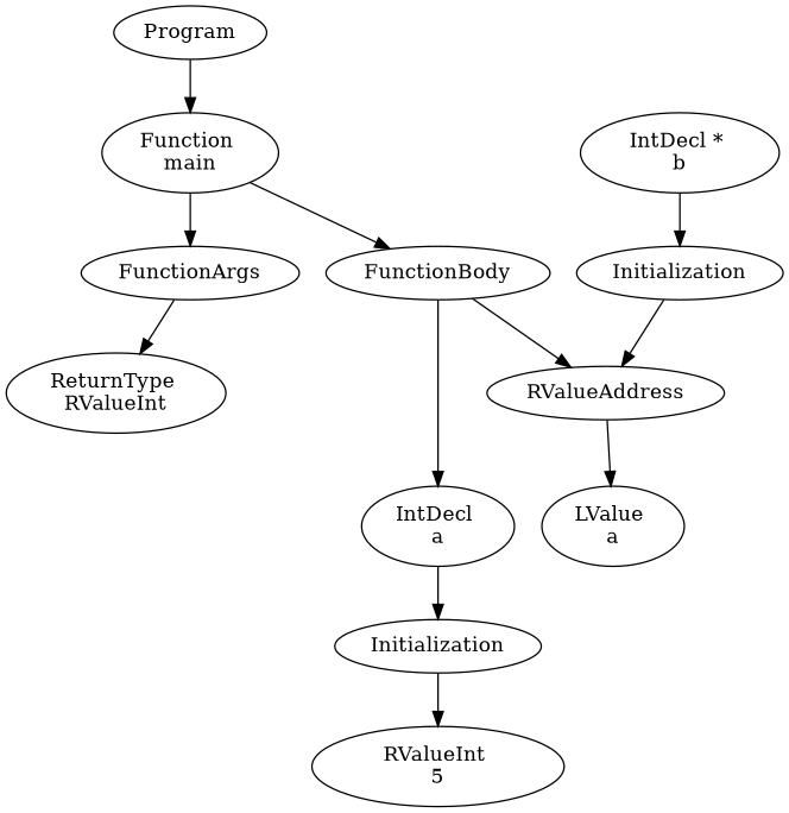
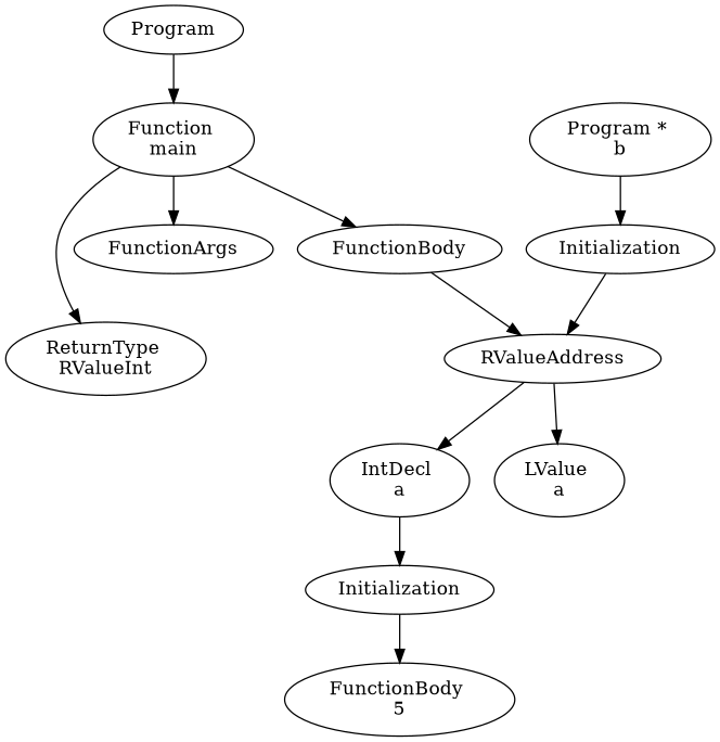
  digraph {
    n1 [label=Program]
    n2 [label="Function \nmain"]
    n3 [label="ReturnType \nRValueInt"]
    n4 [label=FunctionArgs]
    n5 [label=FunctionBody]
    n6 [label="IntDecl \na"]
    n7 [label=RValueAddress]
    n8 [label=Initialization]
-   n9 [label="IntDecl * \nb"]
+   n9 [label="Program * \nb"]
    n10 [label=Initialization]
-   n11 [label="RValueInt \n5"]
+   n11 [label="FunctionBody \n5"]
    n12 [label="LValue \na"]
    n1 -> n2
-   n4 -> n3
+   n2 -> n3
    n2 -> n4
    n2 -> n5
-   n5 -> n6
+   n7 -> n6
    n5 -> n7
    n6 -> n8
    n7 -> n12
    n8 -> n11
    n9 -> n10
    n10 -> n7
  }
